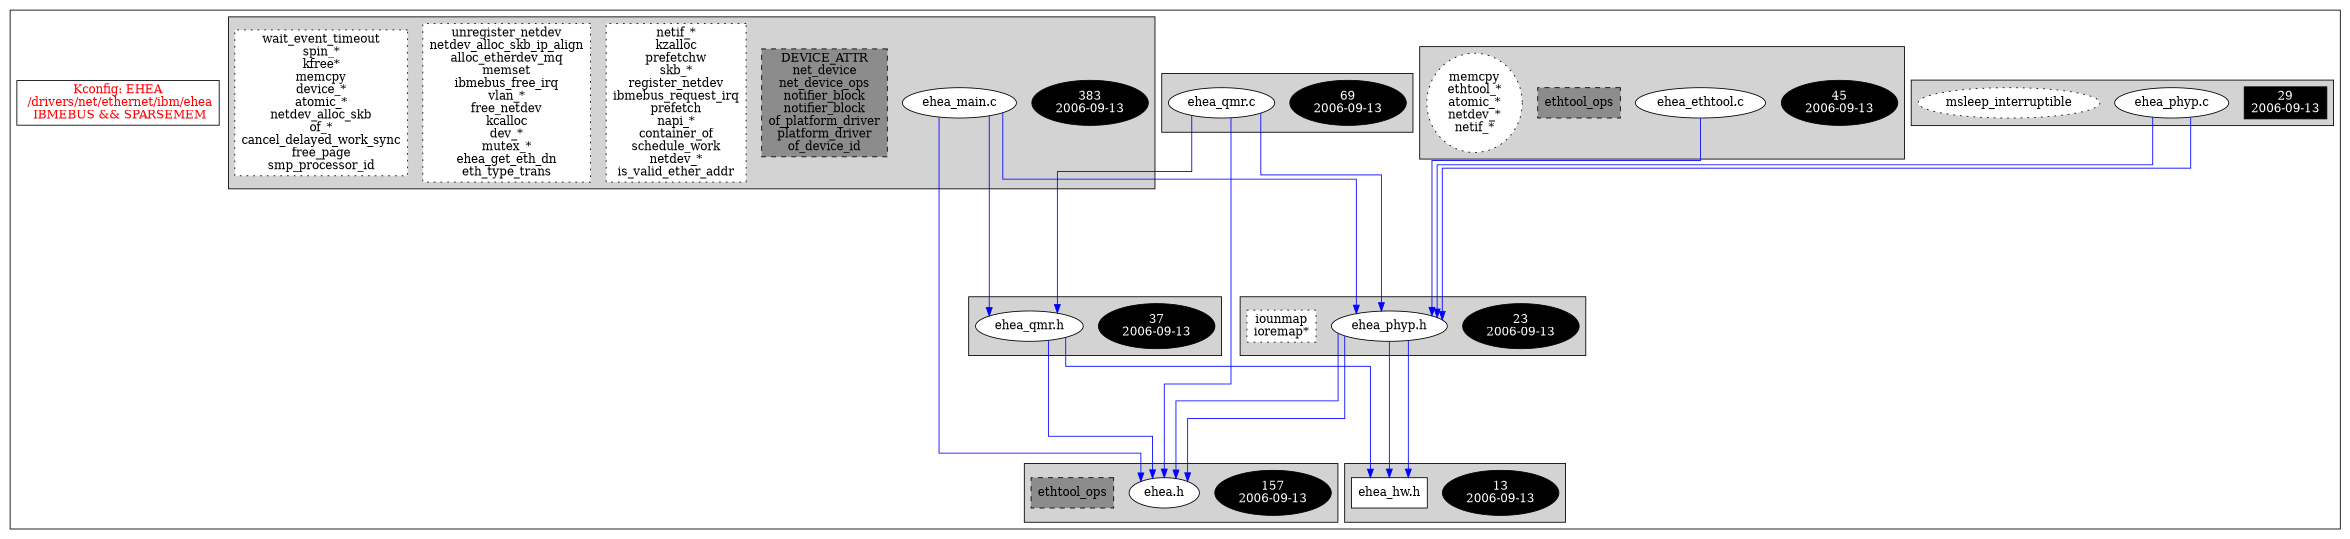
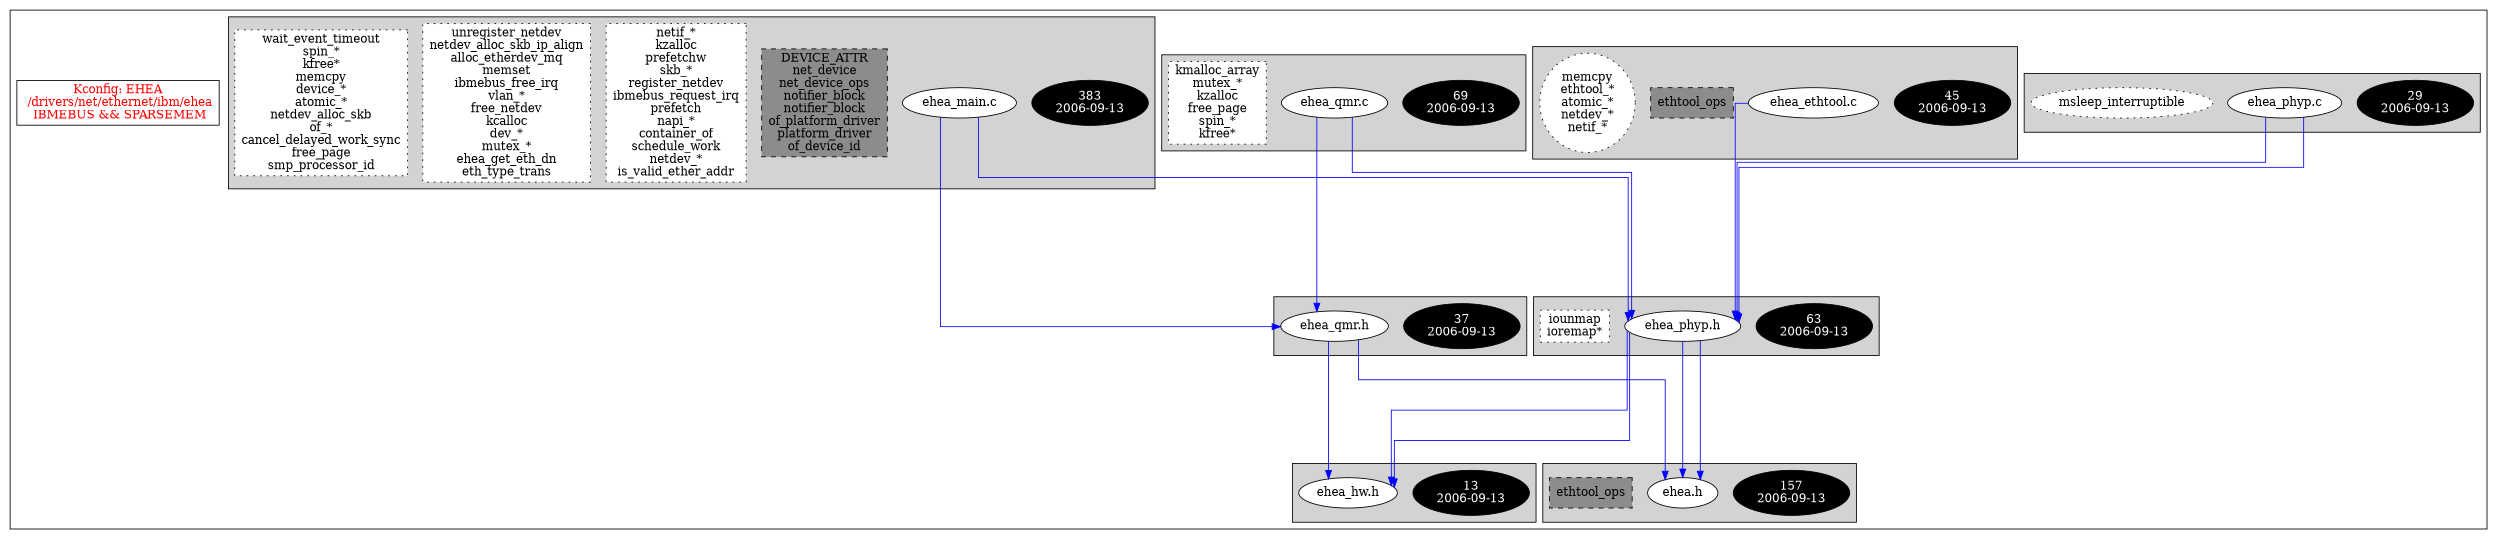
  digraph {
    ranksep=2
    splines=ortho
    node [fillcolor=white fontcolor=black style=filled]
    edge [color=blue]
    n1 [fillcolor=black fontcolor=white label="13\n2006-09-13"]
-   n2 [label="ehea_hw.h\n" shape=box]
-   n3 [fillcolor=black fontcolor=white label="23\n2006-09-13"]
+   n2 [label="ehea_hw.h\n"]
+   n3 [fillcolor=black fontcolor=white label="63\n2006-09-13"]
    n4 [label="ehea_phyp.h\n"]
    n5 [label="iounmap\nioremap*\n" shape=box style="filled,dotted"]
-   n6 [fillcolor=black fontcolor=white label="29\n2006-09-13" shape=box]
+   n6 [fillcolor=black fontcolor=white label="29\n2006-09-13"]
    n7 [label="ehea_phyp.c\n"]
    n8 [label="msleep_interruptible\n" shape=ellipse style="filled,dotted"]
    n9 [fillcolor=black fontcolor=white label="45\n2006-09-13"]
    n10 [label="ehea_ethtool.c\n"]
    n11 [fillcolor=grey55 label="ethtool_ops\n" shape=box style="filled,dashed"]
    n12 [label="memcpy\nethtool_*\natomic_*\nnetdev_*\nnetif_*\n" shape=ellipse style="filled,dotted"]
    n13 [fillcolor=black fontcolor=white label="37\n2006-09-13"]
    n14 [label="ehea_qmr.h\n"]
    n15 [fillcolor=black fontcolor=white label="69\n2006-09-13"]
    n16 [label="ehea_qmr.c\n"]
+   n17 [label="kmalloc_array\nmutex_*\nkzalloc\nfree_page\nspin_*\nkfree*\n" shape=box style="filled,dotted"]
    n18 [fillcolor=black fontcolor=white label="383\n2006-09-13"]
    n19 [label="ehea_main.c\n"]
    n20 [fillcolor=grey55 label="DEVICE_ATTR\nnet_device\nnet_device_ops\nnotifier_block\nnotifier_block\nof_platform_driver\nplatform_driver\nof_device_id\n" shape=box style="filled,dashed"]
    n21 [label="netif_*\nkzalloc\nprefetchw\nskb_*\nregister_netdev\nibmebus_request_irq\nprefetch\nnapi_*\ncontainer_of\nschedule_work\nnetdev_*\nis_valid_ether_addr\n" shape=box style="filled,dotted"]
    n22 [label="unregister_netdev\nnetdev_alloc_skb_ip_align\nalloc_etherdev_mq\nmemset\nibmebus_free_irq\nvlan_*\nfree_netdev\nkcalloc\ndev_*\nmutex_*\nehea_get_eth_dn\neth_type_trans\n" shape=box style="filled,dotted"]
    n23 [label="wait_event_timeout\nspin_*\nkfree*\nmemcpy\ndevice_*\natomic_*\nnetdev_alloc_skb\nof_*\ncancel_delayed_work_sync\nfree_page\nsmp_processor_id\n" shape=box style="filled,dotted"]
    n24 [fillcolor=black fontcolor=white label="157\n2006-09-13"]
    n25 [label="ehea.h\n"]
    n26 [fillcolor=grey55 label="ethtool_ops\n" shape=box style="filled,dashed"]
    n27 [fontcolor=red label="Kconfig: EHEA\n /drivers/net/ethernet/ibm/ehea\n  IBMEBUS && SPARSEMEM " shape=box fillcolor="" style=""]
    subgraph cluster_1 {
      n27
      subgraph cluster_2 {
        style=filled
        n1
        n2
      }
      subgraph cluster_3 {
        style=filled
        n3
        n4
        n5
      }
      subgraph cluster_4 {
        style=filled
        n6
        n7
        n8
      }
      subgraph cluster_5 {
        style=filled
        n9
        n10
        n11
        n12
      }
      subgraph cluster_6 {
        style=filled
        n13
        n14
      }
      subgraph cluster_7 {
        style=filled
        n15
        n16
+       n17
      }
      subgraph cluster_8 {
        style=filled
        n18
        n19
        n20
        n21
        n22
        n23
      }
      subgraph cluster_9 {
        style=filled
        n24
        n25
        n26
      }
    }
    n4 -> n2
    n4 -> n2
    n4 -> n25
    n4 -> n25
    n7 -> n4
    n7 -> n4
    n10 -> n4
    n14 -> n2
    n14 -> n25
    n16 -> n4
    n16 -> n14
-   n16 -> n25
    n19 -> n4
    n19 -> n14
-   n19 -> n25
  }
